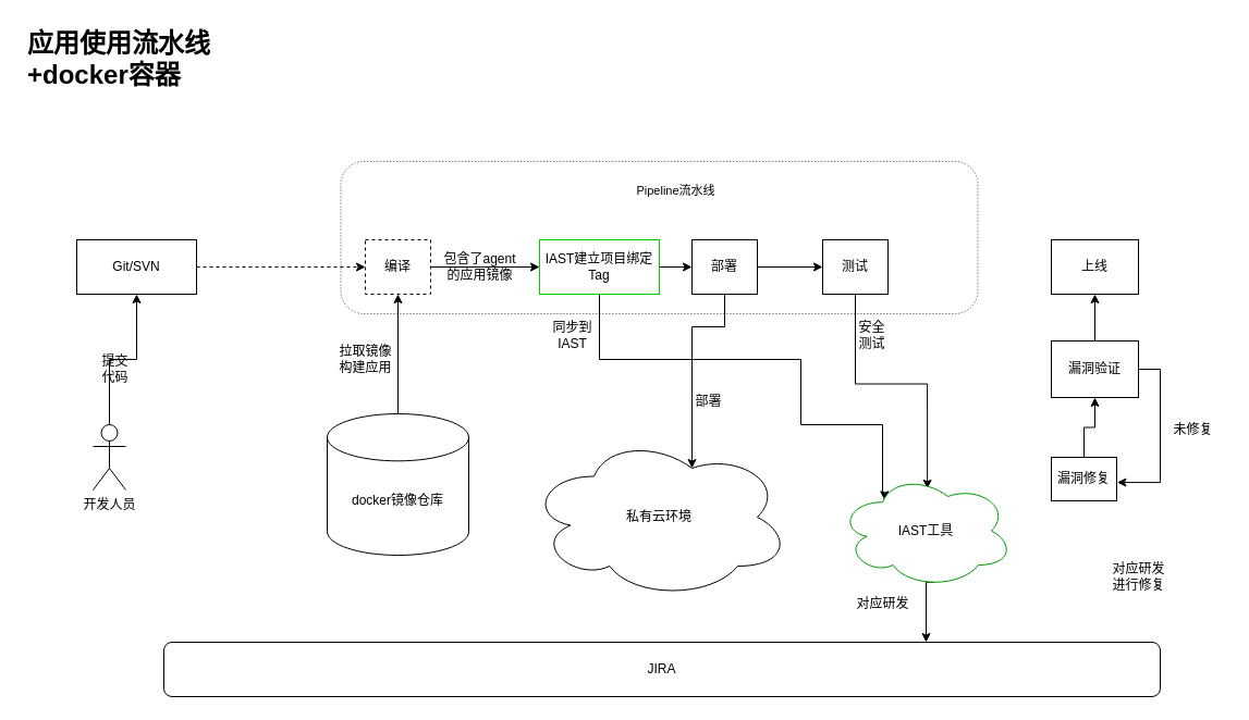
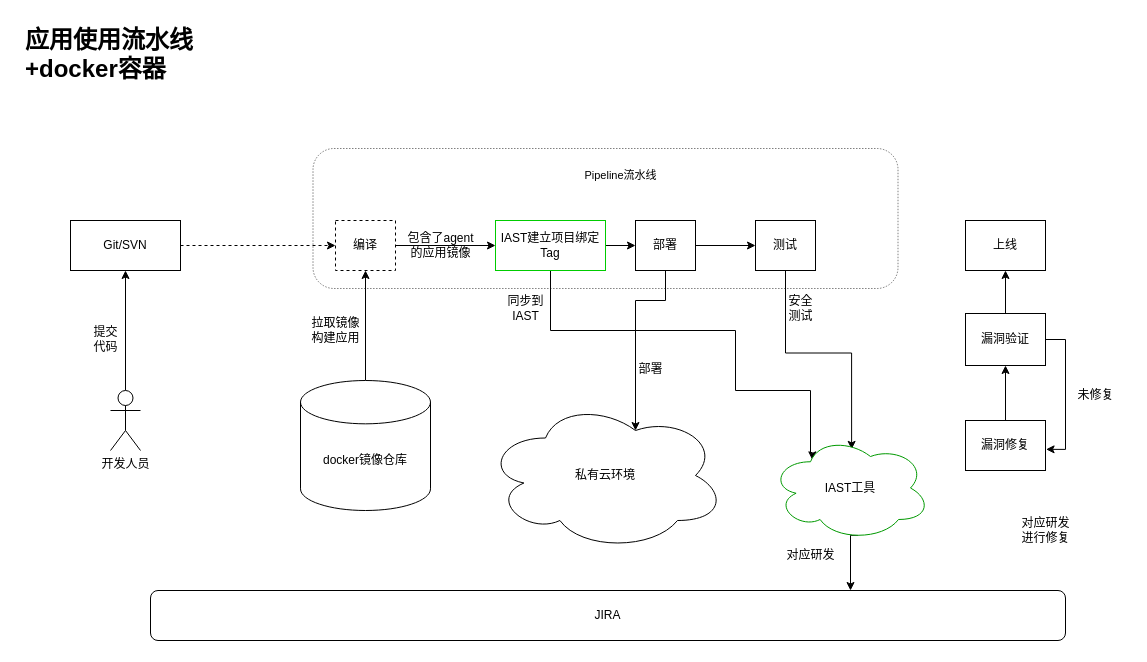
  <mxCell id="0" />
  <mxCell id="1" parent="0" />
  <mxCell id="2" value="&lt;h1&gt;应用使用流水线+docker容器&lt;/h1&gt;" style="text;html=1;strokeColor=none;fillColor=none;spacing=5;spacingTop=-20;whiteSpace=wrap;overflow=hidden;rounded=0;" vertex="1" parent="1"><mxGeometry x="20" y="20" width="190" height="110" as="geometry" /></mxCell>
  <mxCell id="3" style="edgeStyle=orthogonalEdgeStyle;rounded=0;orthogonalLoop=1;jettySize=auto;html=1;entryX=0;entryY=0.5;entryDx=0;entryDy=0;dashed=1;" edge="1" parent="1" source="4" target="10"><mxGeometry relative="1" as="geometry"><mxPoint x="190" y="240" as="targetPoint" /></mxGeometry></mxCell>
  <mxCell id="4" value="Git/SVN" style="rounded=0;whiteSpace=wrap;html=1;" vertex="1" parent="1"><mxGeometry x="70" y="220" width="110" height="50" as="geometry" /></mxCell>
  <mxCell id="5" value="提交&lt;br&gt;代码" style="text;html=1;align=center;verticalAlign=middle;resizable=0;points=[];autosize=1;strokeColor=none;fillColor=none;" vertex="1" parent="1"><mxGeometry x="80" y="319" width="50" height="40" as="geometry" /></mxCell>
  <mxCell id="6" style="edgeStyle=orthogonalEdgeStyle;rounded=0;orthogonalLoop=1;jettySize=auto;html=1;entryX=0.5;entryY=1;entryDx=0;entryDy=0;" edge="1" parent="1" source="7" target="4"><mxGeometry relative="1" as="geometry" /></mxCell>
- <mxCell id="7" value="开发人员" style="shape=umlActor;verticalLabelPosition=bottom;verticalAlign=top;html=1;outlineConnect=0;" vertex="1" parent="1"><mxGeometry x="85" y="390" width="30" height="60" as="geometry" /></mxCell>
+ <mxCell id="7" value="开发人员" style="shape=umlActor;verticalLabelPosition=bottom;verticalAlign=top;html=1;outlineConnect=0;" vertex="1" parent="1"><mxGeometry x="110" y="390" width="30" height="60" as="geometry" /></mxCell>
  <mxCell id="8" style="edgeStyle=orthogonalEdgeStyle;rounded=0;orthogonalLoop=1;jettySize=auto;html=1;exitX=1;exitY=0.5;exitDx=0;exitDy=0;entryX=0;entryY=0.5;entryDx=0;entryDy=0;strokeWidth=1;" edge="1" parent="1" source="10" target="16"><mxGeometry relative="1" as="geometry" /></mxCell>
  <mxCell id="9" style="edgeStyle=orthogonalEdgeStyle;rounded=0;orthogonalLoop=1;jettySize=auto;html=1;entryX=0.5;entryY=1;entryDx=0;entryDy=0;exitX=0.5;exitY=0;exitDx=0;exitDy=0;exitPerimeter=0;" edge="1" parent="1" source="19" target="10"><mxGeometry relative="1" as="geometry"><mxPoint x="375" y="325" as="sourcePoint" /><mxPoint x="365" y="380" as="targetPoint" /></mxGeometry></mxCell>
  <mxCell id="10" value="编译" style="rounded=0;whiteSpace=wrap;html=1;dashed=1;" vertex="1" parent="1"><mxGeometry x="335" y="220" width="60" height="50" as="geometry" /></mxCell>
  <mxCell id="11" value="" style="edgeStyle=orthogonalEdgeStyle;rounded=0;orthogonalLoop=1;jettySize=auto;html=1;" edge="1" parent="1" source="13" target="22"><mxGeometry relative="1" as="geometry" /></mxCell>
  <mxCell id="12" style="edgeStyle=orthogonalEdgeStyle;rounded=0;orthogonalLoop=1;jettySize=auto;html=1;entryX=0.625;entryY=0.2;entryDx=0;entryDy=0;entryPerimeter=0;" edge="1" parent="1" source="13" target="23"><mxGeometry relative="1" as="geometry"><Array as="points"><mxPoint x="665" y="300" /><mxPoint x="635" y="300" /></Array></mxGeometry></mxCell>
  <mxCell id="13" value="部署" style="rounded=0;whiteSpace=wrap;html=1;" vertex="1" parent="1"><mxGeometry x="635" y="220" width="60" height="50" as="geometry" /></mxCell>
  <mxCell id="14" style="edgeStyle=orthogonalEdgeStyle;rounded=0;orthogonalLoop=1;jettySize=auto;html=1;exitX=1;exitY=0.5;exitDx=0;exitDy=0;entryX=0;entryY=0.5;entryDx=0;entryDy=0;" edge="1" parent="1" source="16" target="13"><mxGeometry relative="1" as="geometry" /></mxCell>
  <mxCell id="15" style="edgeStyle=orthogonalEdgeStyle;rounded=0;orthogonalLoop=1;jettySize=auto;html=1;entryX=0.261;entryY=0.232;entryDx=0;entryDy=0;entryPerimeter=0;" edge="1" parent="1" source="16" target="26"><mxGeometry relative="1" as="geometry"><Array as="points"><mxPoint x="550" y="330" /><mxPoint x="735" y="330" /><mxPoint x="735" y="390" /><mxPoint x="810" y="390" /><mxPoint x="810" y="452" /><mxPoint x="812" y="452" /></Array></mxGeometry></mxCell>
  <mxCell id="16" value="IAST建立项目绑定Tag" style="whiteSpace=wrap;html=1;strokeColor=#00CC00;" vertex="1" parent="1"><mxGeometry x="495" y="220" width="110" height="50" as="geometry" /></mxCell>
  <mxCell id="17" value="" style="rounded=1;whiteSpace=wrap;html=1;dashed=1;fillColor=none;strokeWidth=0.5;" vertex="1" parent="1"><mxGeometry x="312.5" y="148" width="585" height="140" as="geometry" /></mxCell>
  <mxCell id="18" value="&lt;font style=&quot;font-size: 11px;&quot;&gt;Pipeline流水线&lt;/font&gt;" style="text;html=1;align=center;verticalAlign=middle;resizable=0;points=[];autosize=1;strokeColor=none;fillColor=none;" vertex="1" parent="1"><mxGeometry x="570" y="160" width="100" height="30" as="geometry" /></mxCell>
  <mxCell id="19" value="&lt;br&gt;&lt;br&gt;docker镜像仓库&lt;br&gt;" style="strokeWidth=1;html=1;shape=mxgraph.flowchart.database;whiteSpace=wrap;" vertex="1" parent="1"><mxGeometry x="300" y="380" width="130" height="130" as="geometry" /></mxCell>
  <mxCell id="20" value="拉取镜像&lt;br&gt;构建应用" style="text;align=center;verticalAlign=middle;resizable=0;points=[];autosize=1;strokeColor=none;fillColor=none;html=1;" vertex="1" parent="1"><mxGeometry x="300" y="310" width="70" height="40" as="geometry" /></mxCell>
  <mxCell id="21" style="edgeStyle=orthogonalEdgeStyle;rounded=0;orthogonalLoop=1;jettySize=auto;html=1;entryX=0.507;entryY=0.132;entryDx=0;entryDy=0;entryPerimeter=0;" edge="1" parent="1" source="22" target="26"><mxGeometry relative="1" as="geometry" /></mxCell>
  <mxCell id="22" value="测试" style="whiteSpace=wrap;html=1;" vertex="1" parent="1"><mxGeometry x="755" y="220" width="60" height="50" as="geometry" /></mxCell>
  <mxCell id="23" value="私有云环境" style="ellipse;shape=cloud;whiteSpace=wrap;html=1;align=center;" vertex="1" parent="1"><mxGeometry x="485" y="400" width="240" height="150" as="geometry" /></mxCell>
  <mxCell id="24" value="部署" style="text;html=1;align=center;verticalAlign=middle;resizable=0;points=[];autosize=1;strokeColor=none;fillColor=none;" vertex="1" parent="1"><mxGeometry x="625" y="354" width="50" height="30" as="geometry" /></mxCell>
  <mxCell id="25" style="edgeStyle=orthogonalEdgeStyle;rounded=0;orthogonalLoop=1;jettySize=auto;html=1;exitX=0.55;exitY=0.95;exitDx=0;exitDy=0;exitPerimeter=0;" edge="1" parent="1" source="26" target="39"><mxGeometry relative="1" as="geometry"><mxPoint x="870" y="580" as="targetPoint" /><Array as="points"><mxPoint x="850" y="535" /></Array></mxGeometry></mxCell>
  <mxCell id="26" value="IAST工具" style="ellipse;shape=cloud;whiteSpace=wrap;html=1;strokeColor=#009900;" vertex="1" parent="1"><mxGeometry x="770" y="435" width="160" height="105" as="geometry" /></mxCell>
  <mxCell id="27" value="同步到&lt;br&gt;IAST" style="text;html=1;align=center;verticalAlign=middle;resizable=0;points=[];autosize=1;strokeColor=none;fillColor=none;" vertex="1" parent="1"><mxGeometry x="495" y="288" width="60" height="40" as="geometry" /></mxCell>
  <mxCell id="28" value="安全&lt;br&gt;测试" style="text;html=1;align=center;verticalAlign=middle;resizable=0;points=[];autosize=1;strokeColor=none;fillColor=none;" vertex="1" parent="1"><mxGeometry x="775" y="288" width="50" height="40" as="geometry" /></mxCell>
  <mxCell id="29" value="上线" style="whiteSpace=wrap;html=1;" vertex="1" parent="1"><mxGeometry x="965" y="220" width="80" height="50" as="geometry" /></mxCell>
  <mxCell id="30" style="edgeStyle=orthogonalEdgeStyle;rounded=0;orthogonalLoop=1;jettySize=auto;html=1;exitX=0.5;exitY=0;exitDx=0;exitDy=0;entryX=0.5;entryY=1;entryDx=0;entryDy=0;" edge="1" parent="1" source="32" target="29"><mxGeometry relative="1" as="geometry" /></mxCell>
  <mxCell id="31" style="edgeStyle=orthogonalEdgeStyle;rounded=0;orthogonalLoop=1;jettySize=auto;html=1;entryX=1.007;entryY=0.577;entryDx=0;entryDy=0;entryPerimeter=0;exitX=1;exitY=0.5;exitDx=0;exitDy=0;" edge="1" parent="1" source="32" target="35"><mxGeometry relative="1" as="geometry" /></mxCell>
  <mxCell id="32" value="漏洞验证" style="whiteSpace=wrap;html=1;" vertex="1" parent="1"><mxGeometry x="965" y="313" width="80" height="52" as="geometry" /></mxCell>
  <mxCell id="33" value="对应研发" style="text;html=1;align=center;verticalAlign=middle;resizable=0;points=[];autosize=1;strokeColor=none;fillColor=none;" vertex="1" parent="1"><mxGeometry x="760" y="540" width="100" height="30" as="geometry" /></mxCell>
  <mxCell id="34" style="edgeStyle=orthogonalEdgeStyle;rounded=0;orthogonalLoop=1;jettySize=auto;html=1;exitX=0.5;exitY=0;exitDx=0;exitDy=0;entryX=0.5;entryY=1;entryDx=0;entryDy=0;" edge="1" parent="1" source="35" target="32"><mxGeometry relative="1" as="geometry" /></mxCell>
- <mxCell id="35" value="漏洞修复" style="whiteSpace=wrap;html=1;" vertex="1" parent="1"><mxGeometry x="965" y="420" width="60" height="40" as="geometry" /></mxCell>
+ <mxCell id="35" value="漏洞修复" style="whiteSpace=wrap;html=1;" vertex="1" parent="1"><mxGeometry x="965" y="420" width="80" height="50" as="geometry" /></mxCell>
  <mxCell id="36" value="对应研发&lt;br&gt;进行修复" style="text;html=1;align=center;verticalAlign=middle;resizable=0;points=[];autosize=1;strokeColor=none;fillColor=none;" vertex="1" parent="1"><mxGeometry x="1010" y="510" width="70" height="40" as="geometry" /></mxCell>
  <mxCell id="37" value="未修复" style="text;html=1;align=center;verticalAlign=middle;resizable=0;points=[];autosize=1;strokeColor=none;fillColor=none;" vertex="1" parent="1"><mxGeometry x="1065" y="380" width="60" height="30" as="geometry" /></mxCell>
  <mxCell id="38" value="包含了agent&lt;br&gt;的应用镜像" style="text;html=1;align=center;verticalAlign=middle;resizable=0;points=[];autosize=1;strokeColor=none;fillColor=none;" vertex="1" parent="1"><mxGeometry x="395" y="225" width="90" height="40" as="geometry" /></mxCell>
  <mxCell id="39" value="JIRA" style="rounded=1;whiteSpace=wrap;html=1;" vertex="1" parent="1"><mxGeometry x="150" y="590" width="915" height="50" as="geometry" /></mxCell>
